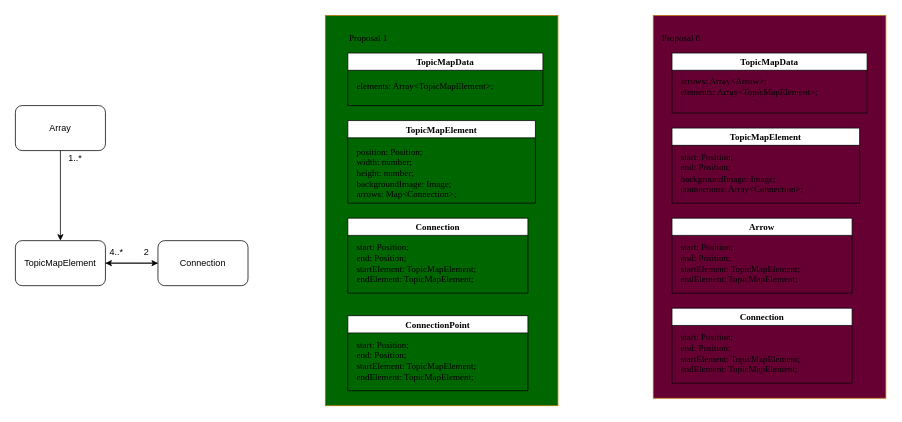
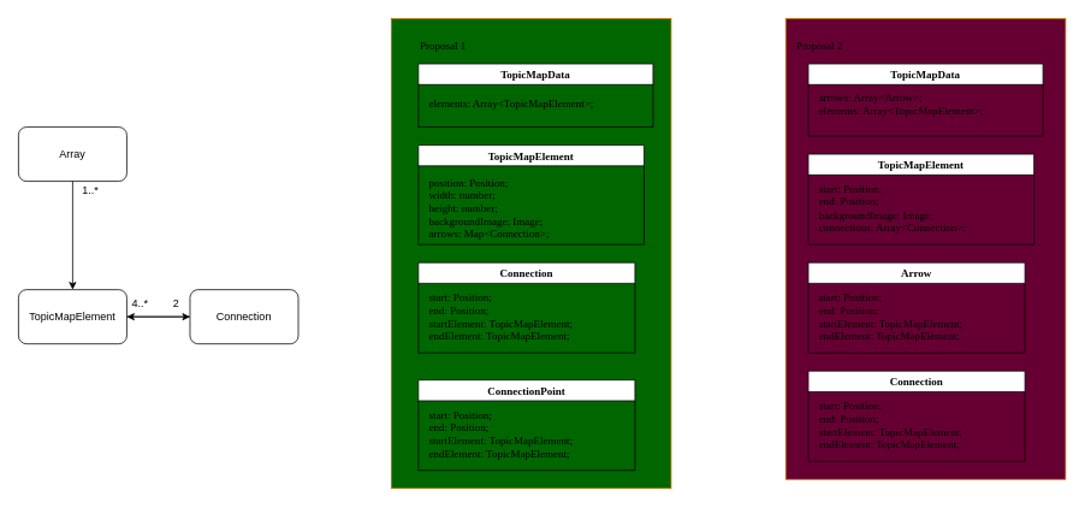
  <mxCell id="0" />
  <mxCell id="1" parent="0" />
  <mxCell id="2" value="TopicMapElement" style="rounded=1;whiteSpace=wrap;html=1;" parent="1" vertex="1"><mxGeometry x="20" y="320" width="120" height="60" as="geometry" /></mxCell>
  <mxCell id="3" style="edgeStyle=orthogonalEdgeStyle;rounded=0;orthogonalLoop=1;jettySize=auto;html=1;fontFamily=Fira Code;fontSource=https%3A%2F%2Ffonts.googleapis.com%2Fcss%3Ffamily%3DFira%2BCode;" parent="1" source="4" edge="1"><mxGeometry relative="1" as="geometry"><mxPoint x="140" y="350" as="targetPoint" /></mxGeometry></mxCell>
  <mxCell id="4" value="Connection" style="rounded=1;whiteSpace=wrap;html=1;" parent="1" vertex="1"><mxGeometry x="210" y="320" width="120" height="60" as="geometry" /></mxCell>
  <mxCell id="5" value="Array" style="rounded=1;whiteSpace=wrap;html=1;" parent="1" vertex="1"><mxGeometry x="20" y="140" width="120" height="60" as="geometry" /></mxCell>
  <mxCell id="6" value="" style="group" parent="1" vertex="1" connectable="0"><mxGeometry x="80" y="200" width="40" height="120" as="geometry" /></mxCell>
  <mxCell id="7" value="" style="endArrow=classic;html=1;exitX=0.5;exitY=1;exitDx=0;exitDy=0;" parent="6" source="5" edge="1"><mxGeometry width="50" height="50" relative="1" as="geometry"><mxPoint x="280" y="70" as="sourcePoint" /><mxPoint y="120" as="targetPoint" /></mxGeometry></mxCell>
  <mxCell id="8" value="1..*" style="text;html=1;strokeColor=none;fillColor=none;align=center;verticalAlign=middle;whiteSpace=wrap;rounded=0;" parent="6" vertex="1"><mxGeometry width="40" height="20" as="geometry" /></mxCell>
  <mxCell id="9" value="" style="group" parent="1" vertex="1" connectable="0"><mxGeometry x="130" y="330" width="50" height="70" as="geometry" /></mxCell>
  <mxCell id="10" value="4..*" style="text;html=1;strokeColor=none;fillColor=none;align=center;verticalAlign=middle;whiteSpace=wrap;rounded=0;" parent="9" vertex="1"><mxGeometry width="50" height="11.667" as="geometry" /></mxCell>
  <mxCell id="11" value="" style="endArrow=classic;html=1;" parent="1" source="2" target="4" edge="1"><mxGeometry width="50" height="50" relative="1" as="geometry"><mxPoint x="140" y="350" as="sourcePoint" /><mxPoint x="390" y="220" as="targetPoint" /></mxGeometry></mxCell>
  <mxCell id="12" value="" style="group" parent="1" vertex="1" connectable="0"><mxGeometry x="433" y="20" width="310" height="520" as="geometry" /></mxCell>
  <mxCell id="13" value="" style="rounded=0;whiteSpace=wrap;html=1;fontFamily=Fira Code;fontSource=https%3A%2F%2Ffonts.googleapis.com%2Fcss%3Ffamily%3DFira%2BCode;align=left;labelBackgroundColor=#FFC6BD;strokeColor=#BD7000;fontColor=#000000;fillColor=#006600;" parent="12" vertex="1"><mxGeometry width="310" height="520" as="geometry" /></mxCell>
  <mxCell id="14" value="TopicMapElement" style="swimlane;fontFamily=Fira Code;fontSource=https%3A%2F%2Ffonts.googleapis.com%2Fcss%3Ffamily%3DFira%2BCode;" parent="12" vertex="1"><mxGeometry x="30" y="140" width="250" height="110" as="geometry" /></mxCell>
  <mxCell id="15" value="TopicMapData" style="swimlane;fontFamily=Fira Code;fontSource=https%3A%2F%2Ffonts.googleapis.com%2Fcss%3Ffamily%3DFira%2BCode;" parent="12" vertex="1"><mxGeometry x="30" y="50" width="260" height="70" as="geometry" /></mxCell>
  <mxCell id="16" value="&lt;span style=&quot;font-family: &amp;#34;fira code&amp;#34;&quot;&gt;elements: Array&amp;lt;TopicMapElement&amp;gt;;&lt;/span&gt;" style="text;html=1;align=left;verticalAlign=middle;resizable=0;points=[];autosize=1;strokeColor=none;" parent="15" vertex="1"><mxGeometry x="10" y="35" width="250" height="20" as="geometry" /></mxCell>
  <mxCell id="17" value="Connection" style="swimlane;fontFamily=Fira Code;fontSource=https%3A%2F%2Ffonts.googleapis.com%2Fcss%3Ffamily%3DFira%2BCode;" parent="12" vertex="1"><mxGeometry x="30" y="270" width="240" height="100" as="geometry" /></mxCell>
  <mxCell id="18" value="&lt;div&gt;&lt;font face=&quot;Fira Code&quot; data-font-src=&quot;https://fonts.googleapis.com/css?family=Fira+Code&quot;&gt;&lt;span&gt;start: Position;&lt;/span&gt;&lt;br&gt;&lt;/font&gt;&lt;/div&gt;&lt;div&gt;&lt;font face=&quot;Fira Code&quot; data-font-src=&quot;https://fonts.googleapis.com/css?family=Fira+Code&quot;&gt;end: Position;&lt;/font&gt;&lt;/div&gt;&lt;div&gt;&lt;font face=&quot;Fira Code&quot; data-font-src=&quot;https://fonts.googleapis.com/css?family=Fira+Code&quot;&gt;startElement: TopicMapElement;&lt;/font&gt;&lt;/div&gt;&lt;div&gt;&lt;font face=&quot;Fira Code&quot; data-font-src=&quot;https://fonts.googleapis.com/css?family=Fira+Code&quot;&gt;endElement: TopicMapElement;&lt;/font&gt;&lt;/div&gt;" style="text;html=1;align=left;verticalAlign=middle;resizable=0;points=[];autosize=1;strokeColor=none;" parent="17" vertex="1"><mxGeometry x="10" y="30" width="230" height="60" as="geometry" /></mxCell>
  <mxCell id="19" value="Proposal 1" style="text;html=1;align=left;verticalAlign=middle;resizable=0;points=[];autosize=1;strokeColor=none;fontFamily=Fira Code;" parent="12" vertex="1"><mxGeometry x="30" y="20" width="90" height="20" as="geometry" /></mxCell>
  <mxCell id="20" value="&lt;div&gt;&lt;font face=&quot;Fira Code&quot; data-font-src=&quot;https://fonts.googleapis.com/css?family=Fira+Code&quot;&gt;&lt;span&gt;position: Position;&lt;/span&gt;&lt;br&gt;&lt;/font&gt;&lt;/div&gt;&lt;div&gt;&lt;font face=&quot;Fira Code&quot; data-font-src=&quot;https://fonts.googleapis.com/css?family=Fira+Code&quot;&gt;width: number;&lt;/font&gt;&lt;/div&gt;&lt;div&gt;&lt;font face=&quot;Fira Code&quot; data-font-src=&quot;https://fonts.googleapis.com/css?family=Fira+Code&quot;&gt;height: number;&lt;/font&gt;&lt;/div&gt;&lt;div&gt;&lt;font face=&quot;Fira Code&quot; data-font-src=&quot;https://fonts.googleapis.com/css?family=Fira+Code&quot;&gt;backgroundImage: Image;&lt;/font&gt;&lt;/div&gt;&lt;div&gt;&lt;font face=&quot;Fira Code&quot; data-font-src=&quot;https://fonts.googleapis.com/css?family=Fira+Code&quot;&gt;arrows: Map&amp;lt;Connection&amp;gt;;&lt;/font&gt;&lt;/div&gt;" style="text;html=1;align=left;verticalAlign=middle;resizable=0;points=[];autosize=1;strokeColor=none;" parent="12" vertex="1"><mxGeometry x="40" y="170" width="190" height="80" as="geometry" /></mxCell>
  <mxCell id="21" value="ConnectionPoint" style="swimlane;fontFamily=Fira Code;fontSource=https%3A%2F%2Ffonts.googleapis.com%2Fcss%3Ffamily%3DFira%2BCode;" parent="12" vertex="1"><mxGeometry x="30" y="400" width="240" height="100" as="geometry" /></mxCell>
  <mxCell id="22" value="&lt;div&gt;&lt;font face=&quot;Fira Code&quot; data-font-src=&quot;https://fonts.googleapis.com/css?family=Fira+Code&quot;&gt;&lt;span&gt;start: Position;&lt;/span&gt;&lt;br&gt;&lt;/font&gt;&lt;/div&gt;&lt;div&gt;&lt;font face=&quot;Fira Code&quot; data-font-src=&quot;https://fonts.googleapis.com/css?family=Fira+Code&quot;&gt;end: Position;&lt;/font&gt;&lt;/div&gt;&lt;div&gt;&lt;font face=&quot;Fira Code&quot; data-font-src=&quot;https://fonts.googleapis.com/css?family=Fira+Code&quot;&gt;startElement: TopicMapElement;&lt;/font&gt;&lt;/div&gt;&lt;div&gt;&lt;font face=&quot;Fira Code&quot; data-font-src=&quot;https://fonts.googleapis.com/css?family=Fira+Code&quot;&gt;endElement: TopicMapElement;&lt;/font&gt;&lt;/div&gt;" style="text;html=1;align=left;verticalAlign=middle;resizable=0;points=[];autosize=1;strokeColor=none;" parent="21" vertex="1"><mxGeometry x="10" y="30" width="230" height="60" as="geometry" /></mxCell>
  <mxCell id="23" value="" style="group" parent="1" vertex="1" connectable="0"><mxGeometry x="870" y="20" width="310" height="510" as="geometry" /></mxCell>
  <mxCell id="24" value="" style="rounded=0;whiteSpace=wrap;html=1;fontFamily=Fira Code;fontSource=https%3A%2F%2Ffonts.googleapis.com%2Fcss%3Ffamily%3DFira%2BCode;align=left;labelBackgroundColor=#FFC6BD;strokeColor=#BD7000;fontColor=#000000;fillColor=#660033;" parent="23" vertex="1"><mxGeometry width="310" height="510" as="geometry" /></mxCell>
  <mxCell id="25" value="TopicMapElement" style="swimlane;fontFamily=Fira Code;fontSource=https%3A%2F%2Ffonts.googleapis.com%2Fcss%3Ffamily%3DFira%2BCode;" parent="23" vertex="1"><mxGeometry x="25" y="150" width="250" height="100" as="geometry" /></mxCell>
  <mxCell id="26" value="&lt;div&gt;&lt;font face=&quot;Fira Code&quot; data-font-src=&quot;https://fonts.googleapis.com/css?family=Fira+Code&quot;&gt;&lt;span&gt;start: Position;&lt;/span&gt;&lt;br&gt;&lt;/font&gt;&lt;/div&gt;&lt;div&gt;&lt;font face=&quot;Fira Code&quot; data-font-src=&quot;https://fonts.googleapis.com/css?family=Fira+Code&quot;&gt;end: Position;&lt;/font&gt;&lt;/div&gt;&lt;div&gt;&lt;font face=&quot;Fira Code&quot; data-font-src=&quot;https://fonts.googleapis.com/css?family=Fira+Code&quot;&gt;backgroundImage: Image;&lt;/font&gt;&lt;/div&gt;&lt;div&gt;&lt;font face=&quot;Fira Code&quot; data-font-src=&quot;https://fonts.googleapis.com/css?family=Fira+Code&quot;&gt;connections: Array&amp;lt;Connection&amp;gt;;&lt;/font&gt;&lt;/div&gt;" style="text;html=1;align=left;verticalAlign=middle;resizable=0;points=[];autosize=1;strokeColor=none;" parent="25" vertex="1"><mxGeometry x="10" y="30" width="240" height="60" as="geometry" /></mxCell>
  <mxCell id="27" value="TopicMapData" style="swimlane;fontFamily=Fira Code;fontSource=https%3A%2F%2Ffonts.googleapis.com%2Fcss%3Ffamily%3DFira%2BCode;" parent="23" vertex="1"><mxGeometry x="25" y="50" width="260" height="80" as="geometry" /></mxCell>
  <mxCell id="28" value="&lt;font face=&quot;Fira Code&quot; data-font-src=&quot;https://fonts.googleapis.com/css?family=Fira+Code&quot;&gt;arrows: Array&amp;lt;Arrow&amp;gt;;&lt;br&gt;&lt;/font&gt;&lt;div&gt;&lt;span&gt;&lt;font face=&quot;Fira Code&quot; data-font-src=&quot;https://fonts.googleapis.com/css?family=Fira+Code&quot;&gt;elements: Array&amp;lt;TopicMapElement&amp;gt;;&lt;/font&gt;&lt;/span&gt;&lt;/div&gt;" style="text;html=1;align=left;verticalAlign=middle;resizable=0;points=[];autosize=1;strokeColor=none;" parent="27" vertex="1"><mxGeometry x="10" y="30" width="250" height="30" as="geometry" /></mxCell>
  <mxCell id="29" value="Arrow" style="swimlane;fontFamily=Fira Code;fontSource=https%3A%2F%2Ffonts.googleapis.com%2Fcss%3Ffamily%3DFira%2BCode;" parent="23" vertex="1"><mxGeometry x="25" y="270" width="240" height="100" as="geometry" /></mxCell>
  <mxCell id="30" value="&lt;div&gt;&lt;font face=&quot;Fira Code&quot; data-font-src=&quot;https://fonts.googleapis.com/css?family=Fira+Code&quot;&gt;&lt;span&gt;start: Position;&lt;/span&gt;&lt;br&gt;&lt;/font&gt;&lt;/div&gt;&lt;div&gt;&lt;font face=&quot;Fira Code&quot; data-font-src=&quot;https://fonts.googleapis.com/css?family=Fira+Code&quot;&gt;end: Position;&lt;/font&gt;&lt;/div&gt;&lt;div&gt;&lt;font face=&quot;Fira Code&quot; data-font-src=&quot;https://fonts.googleapis.com/css?family=Fira+Code&quot;&gt;startElement: TopicMapElement;&lt;/font&gt;&lt;/div&gt;&lt;div&gt;&lt;font face=&quot;Fira Code&quot; data-font-src=&quot;https://fonts.googleapis.com/css?family=Fira+Code&quot;&gt;endElement: TopicMapElement;&lt;/font&gt;&lt;/div&gt;" style="text;html=1;align=left;verticalAlign=middle;resizable=0;points=[];autosize=1;strokeColor=none;" parent="29" vertex="1"><mxGeometry x="10" y="30" width="230" height="60" as="geometry" /></mxCell>
- <mxCell id="31" value="Proposal 8" style="text;html=1;align=left;verticalAlign=middle;resizable=0;points=[];autosize=1;strokeColor=none;fontFamily=Fira Code;" parent="23" vertex="1"><mxGeometry x="10" y="20" width="90" height="20" as="geometry" /></mxCell>
+ <mxCell id="31" value="Proposal 2" style="text;html=1;align=left;verticalAlign=middle;resizable=0;points=[];autosize=1;strokeColor=none;fontFamily=Fira Code;" parent="23" vertex="1"><mxGeometry x="10" y="20" width="90" height="20" as="geometry" /></mxCell>
  <mxCell id="32" value="Connection" style="swimlane;fontFamily=Fira Code;fontSource=https%3A%2F%2Ffonts.googleapis.com%2Fcss%3Ffamily%3DFira%2BCode;" parent="23" vertex="1"><mxGeometry x="25" y="390" width="240" height="100" as="geometry" /></mxCell>
  <mxCell id="33" value="&lt;div&gt;&lt;font face=&quot;Fira Code&quot; data-font-src=&quot;https://fonts.googleapis.com/css?family=Fira+Code&quot;&gt;&lt;span&gt;start: Position;&lt;/span&gt;&lt;br&gt;&lt;/font&gt;&lt;/div&gt;&lt;div&gt;&lt;font face=&quot;Fira Code&quot; data-font-src=&quot;https://fonts.googleapis.com/css?family=Fira+Code&quot;&gt;end: Position;&lt;/font&gt;&lt;/div&gt;&lt;div&gt;&lt;font face=&quot;Fira Code&quot; data-font-src=&quot;https://fonts.googleapis.com/css?family=Fira+Code&quot;&gt;startElement: TopicMapElement;&lt;/font&gt;&lt;/div&gt;&lt;div&gt;&lt;font face=&quot;Fira Code&quot; data-font-src=&quot;https://fonts.googleapis.com/css?family=Fira+Code&quot;&gt;endElement: TopicMapElement;&lt;/font&gt;&lt;/div&gt;" style="text;html=1;align=left;verticalAlign=middle;resizable=0;points=[];autosize=1;strokeColor=none;" parent="32" vertex="1"><mxGeometry x="10" y="30" width="230" height="60" as="geometry" /></mxCell>
  <mxCell id="34" value="" style="group" parent="1" vertex="1" connectable="0"><mxGeometry x="170" y="330" width="50" height="70" as="geometry" /></mxCell>
  <mxCell id="35" value="2" style="text;html=1;strokeColor=none;fillColor=none;align=center;verticalAlign=middle;whiteSpace=wrap;rounded=0;" parent="34" vertex="1"><mxGeometry width="50" height="11.667" as="geometry" /></mxCell>
